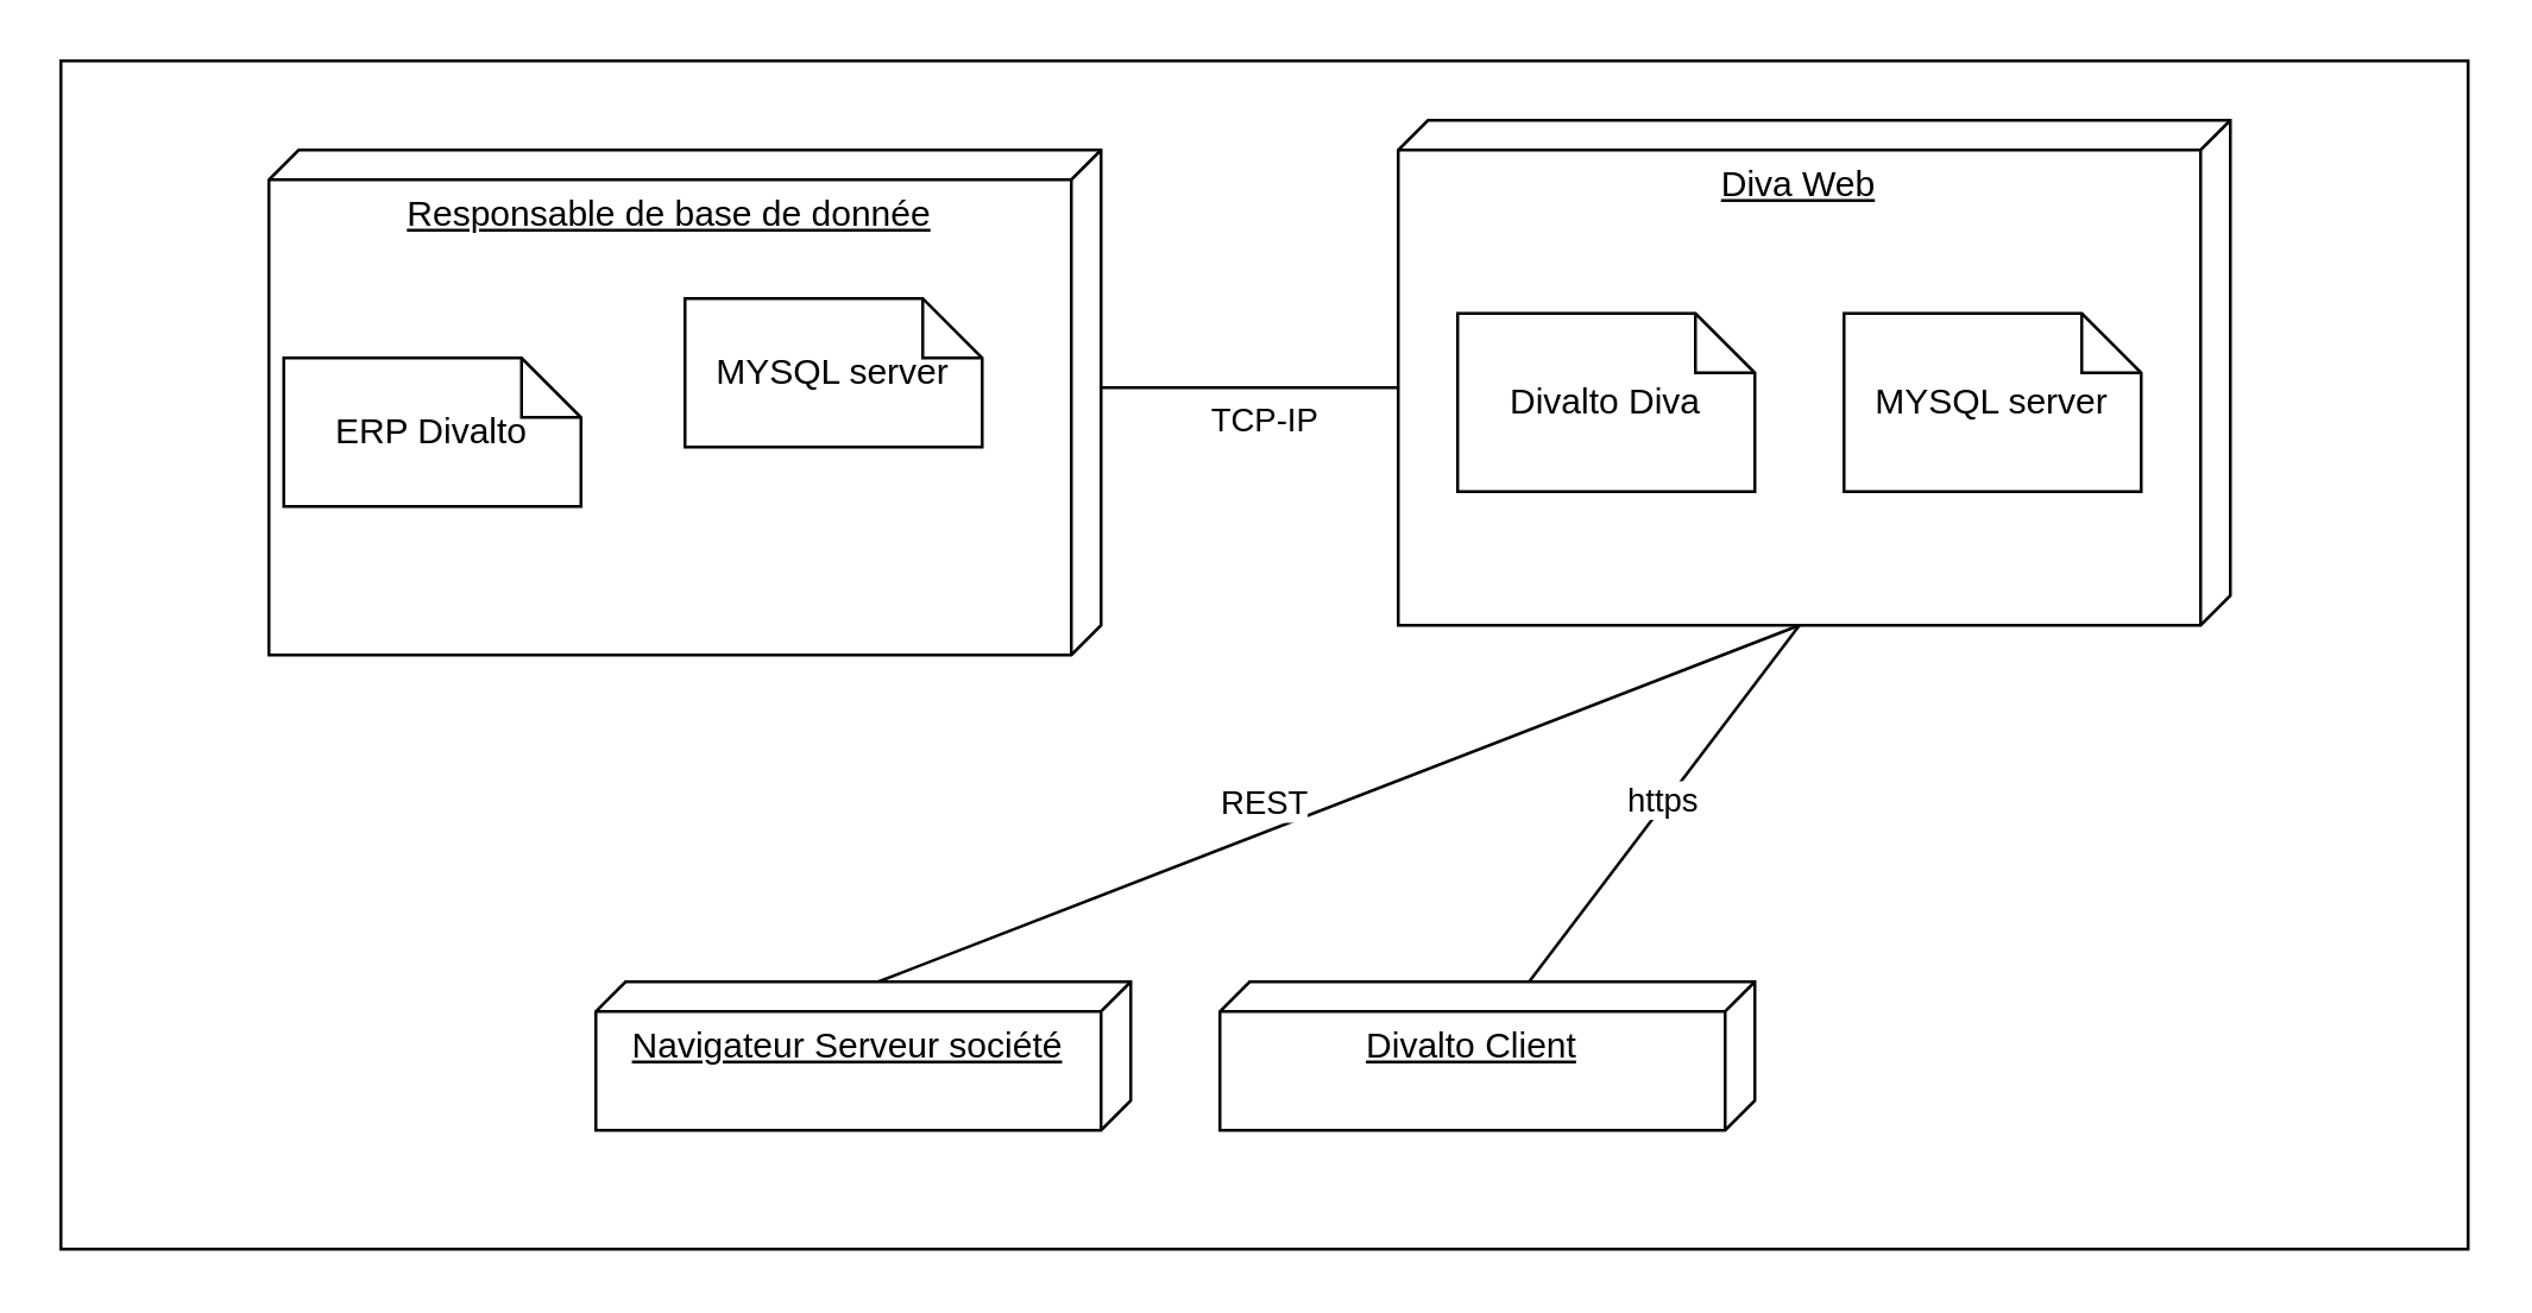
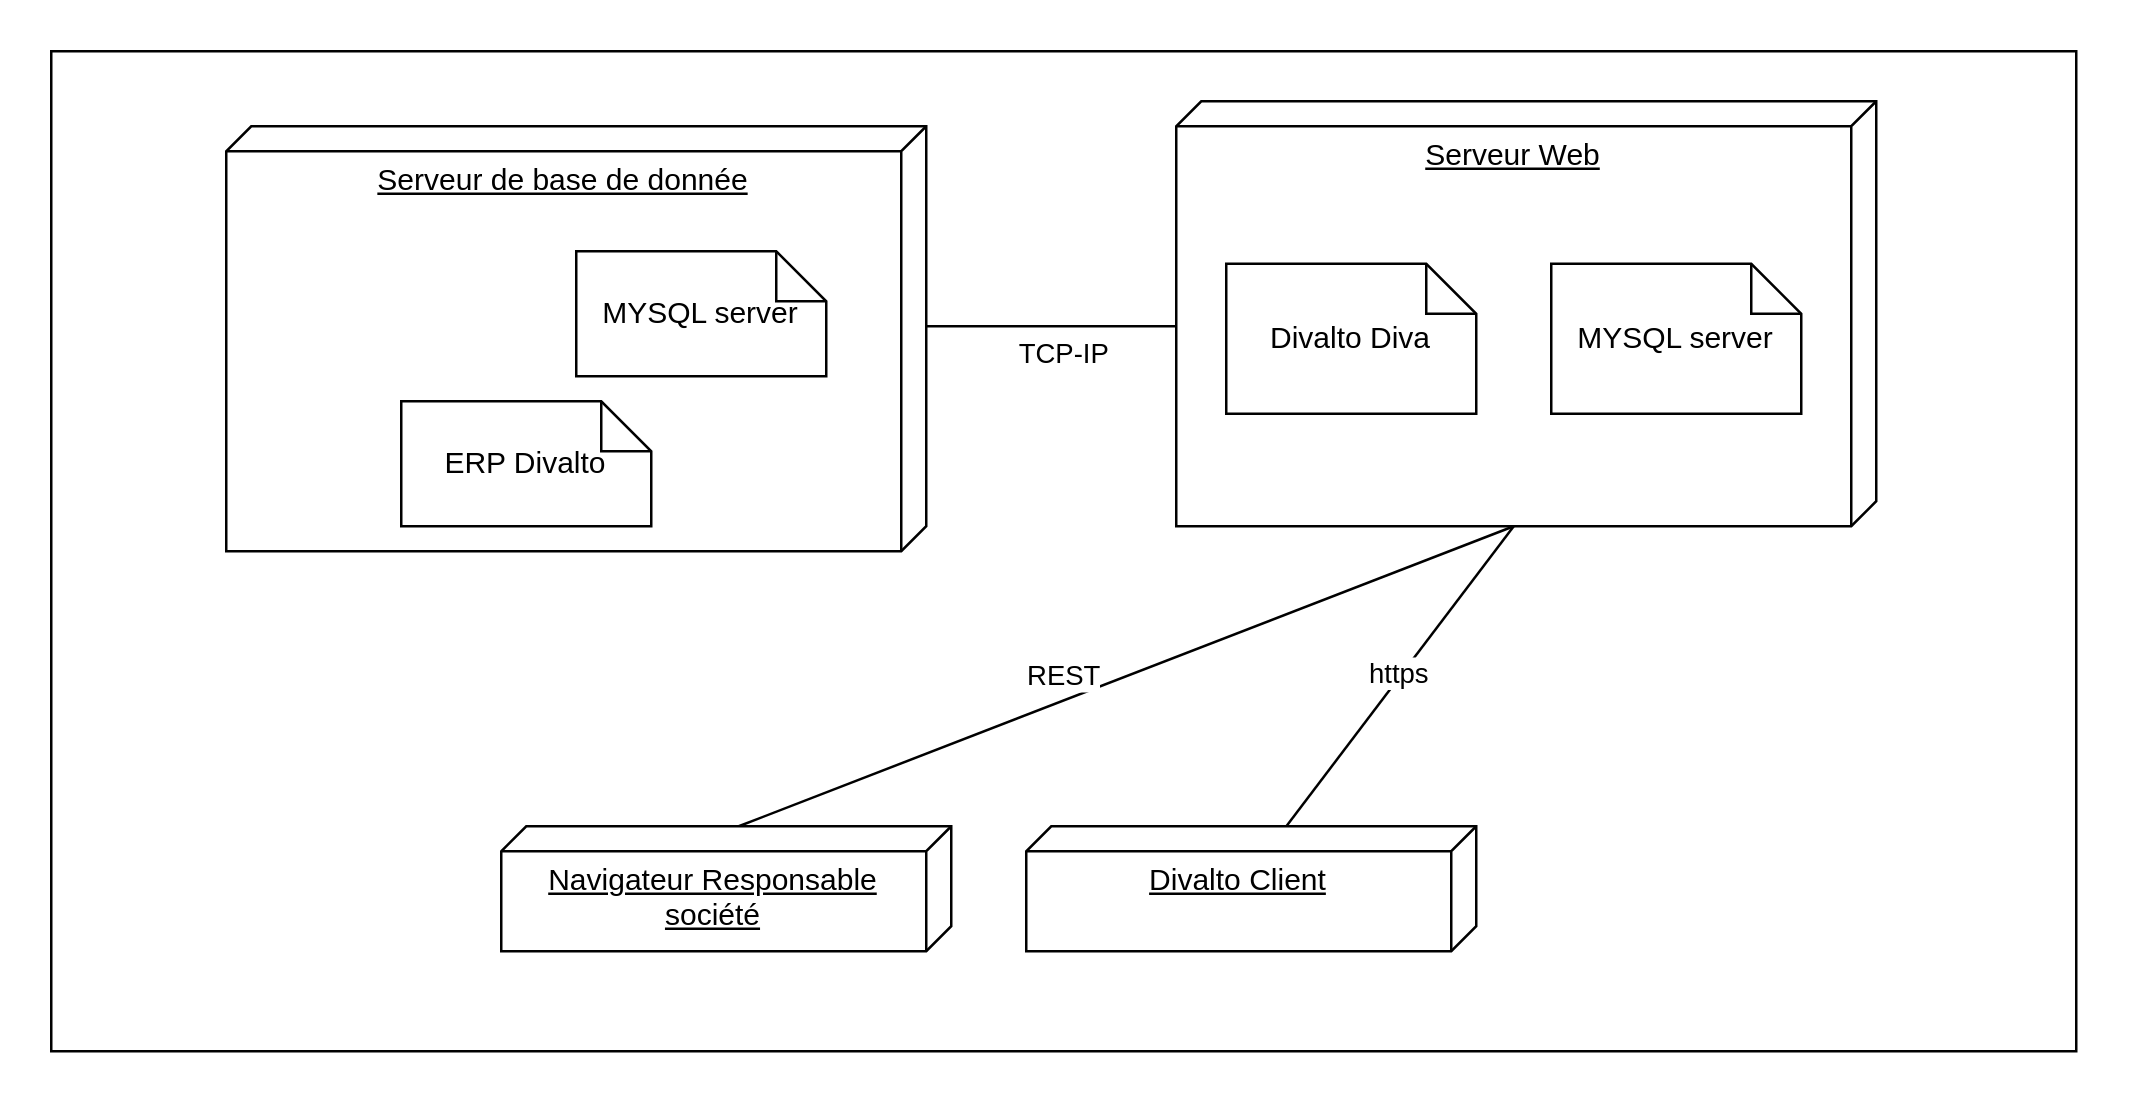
  <mxCell id="0" />
  <mxCell id="1" parent="0" />
  <mxCell id="2" value="" style="rounded=0;whiteSpace=wrap;html=1;" vertex="1" parent="1"><mxGeometry x="20" y="20" width="810" height="400" as="geometry" /></mxCell>
  <mxCell id="3" style="edgeStyle=orthogonalEdgeStyle;rounded=0;orthogonalLoop=1;jettySize=auto;html=1;exitX=0;exitY=0;exitDx=80;exitDy=0;exitPerimeter=0;entryX=0;entryY=0;entryDx=90;entryDy=280;entryPerimeter=0;endArrow=none;endFill=0;" edge="1" parent="1" source="5" target="12"><mxGeometry relative="1" as="geometry" /></mxCell>
  <mxCell id="4" value="TCP-IP" style="edgeLabel;html=1;align=center;verticalAlign=middle;resizable=0;points=[];" vertex="1" connectable="0" parent="3"><mxGeometry x="0.18" y="-7" relative="1" as="geometry"><mxPoint x="-5" y="3" as="offset" /></mxGeometry></mxCell>
- <mxCell id="5" value="Responsable de base de donnée" style="verticalAlign=top;align=center;spacingTop=8;spacingLeft=2;spacingRight=12;shape=cube;size=10;direction=south;fontStyle=4;html=1;whiteSpace=wrap;" vertex="1" parent="1"><mxGeometry x="90" y="50" width="280" height="170" as="geometry" /></mxCell>
- <mxCell id="6" value="ERP Divalto" style="shape=note;size=20;whiteSpace=wrap;html=1;" vertex="1" parent="1"><mxGeometry x="95" y="120" width="100" height="50" as="geometry" /></mxCell>
+ <mxCell id="5" value="Serveur de base de donnée" style="verticalAlign=top;align=center;spacingTop=8;spacingLeft=2;spacingRight=12;shape=cube;size=10;direction=south;fontStyle=4;html=1;whiteSpace=wrap;" vertex="1" parent="1"><mxGeometry x="90" y="50" width="280" height="170" as="geometry" /></mxCell>
+ <mxCell id="6" value="ERP Divalto" style="shape=note;size=20;whiteSpace=wrap;html=1;" vertex="1" parent="1"><mxGeometry x="160" y="160" width="100" height="50" as="geometry" /></mxCell>
  <mxCell id="7" value="MYSQL server" style="shape=note;size=20;whiteSpace=wrap;html=1;" vertex="1" parent="1"><mxGeometry x="230" y="100" width="100" height="50" as="geometry" /></mxCell>
  <mxCell id="8" style="rounded=0;orthogonalLoop=1;jettySize=auto;html=1;exitX=0;exitY=0;exitDx=170;exitDy=145;exitPerimeter=0;entryX=0;entryY=0;entryDx=0;entryDy=85;entryPerimeter=0;endArrow=none;endFill=0;" edge="1" parent="1" source="12" target="16"><mxGeometry relative="1" as="geometry" /></mxCell>
  <mxCell id="9" value="REST" style="edgeLabel;html=1;align=center;verticalAlign=middle;resizable=0;points=[];" vertex="1" connectable="0" parent="8"><mxGeometry x="0.008" y="1" relative="1" as="geometry"><mxPoint x="-24" y="-2" as="offset" /></mxGeometry></mxCell>
  <mxCell id="10" style="rounded=0;orthogonalLoop=1;jettySize=auto;html=1;exitX=0;exitY=0;exitDx=170;exitDy=145;exitPerimeter=0;entryX=0;entryY=0.422;entryDx=0;entryDy=0;entryPerimeter=0;endArrow=none;endFill=0;" edge="1" parent="1" source="12" target="15"><mxGeometry relative="1" as="geometry" /></mxCell>
  <mxCell id="11" value="https" style="edgeLabel;html=1;align=center;verticalAlign=middle;resizable=0;points=[];" vertex="1" connectable="0" parent="10"><mxGeometry x="0.002" y="-2" relative="1" as="geometry"><mxPoint as="offset" /></mxGeometry></mxCell>
- <mxCell id="12" value="Diva Web" style="verticalAlign=top;align=center;spacingTop=8;spacingLeft=2;spacingRight=12;shape=cube;size=10;direction=south;fontStyle=4;html=1;whiteSpace=wrap;" vertex="1" parent="1"><mxGeometry x="470" y="40" width="280" height="170" as="geometry" /></mxCell>
+ <mxCell id="12" value="Serveur Web" style="verticalAlign=top;align=center;spacingTop=8;spacingLeft=2;spacingRight=12;shape=cube;size=10;direction=south;fontStyle=4;html=1;whiteSpace=wrap;" vertex="1" parent="1"><mxGeometry x="470" y="40" width="280" height="170" as="geometry" /></mxCell>
  <mxCell id="13" value="Divalto Diva" style="shape=note;size=20;whiteSpace=wrap;html=1;" vertex="1" parent="1"><mxGeometry x="490" y="105" width="100" height="60" as="geometry" /></mxCell>
  <mxCell id="14" value="MYSQL server" style="shape=note;size=20;whiteSpace=wrap;html=1;" vertex="1" parent="1"><mxGeometry x="620" y="105" width="100" height="60" as="geometry" /></mxCell>
  <mxCell id="15" value="Divalto Client" style="verticalAlign=top;align=center;spacingTop=8;spacingLeft=2;spacingRight=12;shape=cube;size=10;direction=south;fontStyle=4;html=1;whiteSpace=wrap;" vertex="1" parent="1"><mxGeometry x="410" y="330" width="180" height="50" as="geometry" /></mxCell>
- <mxCell id="16" value="Navigateur Serveur société" style="verticalAlign=top;align=center;spacingTop=8;spacingLeft=2;spacingRight=12;shape=cube;size=10;direction=south;fontStyle=4;html=1;whiteSpace=wrap;" vertex="1" parent="1"><mxGeometry x="200" y="330" width="180" height="50" as="geometry" /></mxCell>
+ <mxCell id="16" value="Navigateur Responsable société" style="verticalAlign=top;align=center;spacingTop=8;spacingLeft=2;spacingRight=12;shape=cube;size=10;direction=south;fontStyle=4;html=1;whiteSpace=wrap;" vertex="1" parent="1"><mxGeometry x="200" y="330" width="180" height="50" as="geometry" /></mxCell>
